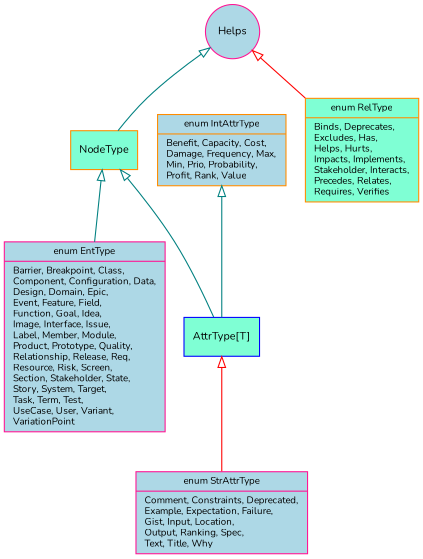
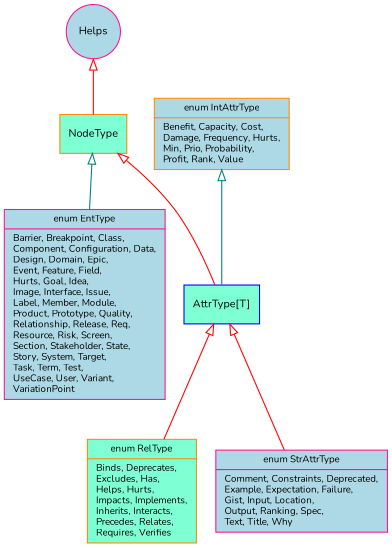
  digraph {
    fontname=Nunito
    fontsize=10
    nojustify=true
    ordering=out
    rankdir=BT
    node [color=deeppink fillcolor=lightblue fontname=Nunito fontsize=9 shape=record style=filled]
    edge [arrowhead=empty color=red fontname=Nunito]
    n1 [fontsize=10 label=Helps shape=circle]
    n2 [color=darkorange fillcolor=aquamarine fontsize=10 label="{NodeType}"]
    n3 [color=blue fillcolor=aquamarine fontsize=10 label="{AttrType[T]}"]
-   n4 [color=darkorange label="{enum IntAttrType|Benefit, Capacity, Cost,\lDamage, Frequency, Max,\lMin, Prio, Probability,\lProfit, Rank, Value\l}"]
-   n5 [color=darkorange fillcolor=aquamarine label="{enum RelType|Binds, Deprecates,\lExcludes, Has,\lHelps, Hurts,\lImpacts, Implements,\lStakeholder, Interacts,\lPrecedes, Relates,\lRequires, Verifies\l}"]
-   n6 [label="{enum EntType|Barrier, Breakpoint, Class,\lComponent, Configuration, Data,\lDesign, Domain, Epic,\lEvent, Feature, Field,\lFunction, Goal, Idea,\lImage, Interface, Issue,\lLabel, Member, Module,\lProduct, Prototype, Quality,\lRelationship, Release, Req,\lResource, Risk, Screen,\lSection, Stakeholder, State,\lStory, System, Target,\lTask, Term, Test,\lUseCase, User, Variant,\lVariationPoint\l}"]
+   n4 [color=darkorange label="{enum IntAttrType|Benefit, Capacity, Cost,\lDamage, Frequency, Hurts,\lMin, Prio, Probability,\lProfit, Rank, Value\l}"]
+   n5 [color=darkorange fillcolor=aquamarine label="{enum RelType|Binds, Deprecates,\lExcludes, Has,\lHelps, Hurts,\lImpacts, Implements,\lInherits, Interacts,\lPrecedes, Relates,\lRequires, Verifies\l}"]
+   n6 [label="{enum EntType|Barrier, Breakpoint, Class,\lComponent, Configuration, Data,\lDesign, Domain, Epic,\lEvent, Feature, Field,\lHurts, Goal, Idea,\lImage, Interface, Issue,\lLabel, Member, Module,\lProduct, Prototype, Quality,\lRelationship, Release, Req,\lResource, Risk, Screen,\lSection, Stakeholder, State,\lStory, System, Target,\lTask, Term, Test,\lUseCase, User, Variant,\lVariationPoint\l}"]
    n7 [label="{enum StrAttrType|Comment, Constraints, Deprecated,\lExample, Expectation, Failure,\lGist, Input, Location,\lOutput, Ranking, Spec,\lText, Title, Why\l}"]
    subgraph sub_1 {
      rank=same
      n1
    }
-   n2 -> n1 [color=teal]
-   n3 -> n2 [color=teal]
+   n2 -> n1
+   n3 -> n2
    n3 -> n4 [color=teal]
-   n5 -> n1
+   n5 -> n3
    n6 -> n2 [color=teal]
    n7 -> n3
  }
